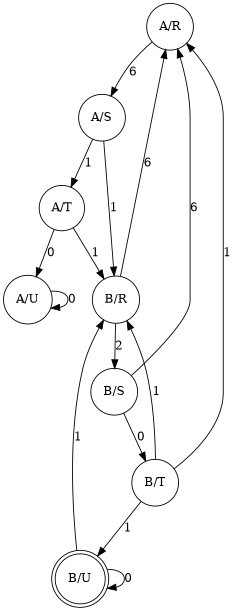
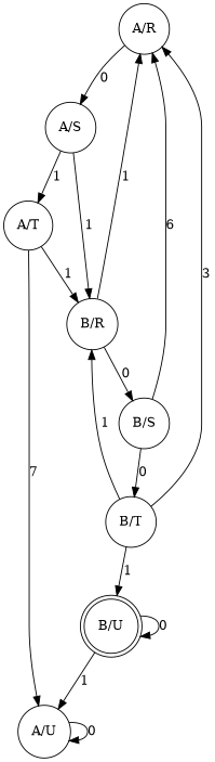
  digraph {
    node [shape=circle]
    "A/R"
    "A/S"
    "B/U" [shape=doublecircle]
    "A/U"
    "B/R"
    "A/T"
    "B/S"
    "B/T"
-   "A/R" -> "A/S" [label=6]
+   "A/R" -> "A/S" [label=0]
    "A/S" -> "B/R" [label=1]
    "A/S" -> "A/T" [label=1]
    "B/U" -> "B/U" [label=0]
-   "B/U" -> "B/R" [label=1]
+   "B/U" -> "A/U" [label=1]
    "A/U" -> "A/U" [label=0]
-   "B/R" -> "A/R" [label=6]
-   "B/R" -> "B/S" [label=2]
-   "A/T" -> "A/U" [label=0]
+   "B/R" -> "A/R" [label=1]
+   "B/R" -> "B/S" [label=0]
+   "A/T" -> "A/U" [label=7]
    "A/T" -> "B/R" [label=1]
    "B/S" -> "A/R" [label=6]
    "B/S" -> "B/T" [label=0]
-   "B/T" -> "A/R" [label=1]
+   "B/T" -> "A/R" [label=3]
    "B/T" -> "B/U" [label=1]
    "B/T" -> "B/R" [label=1]
  }
